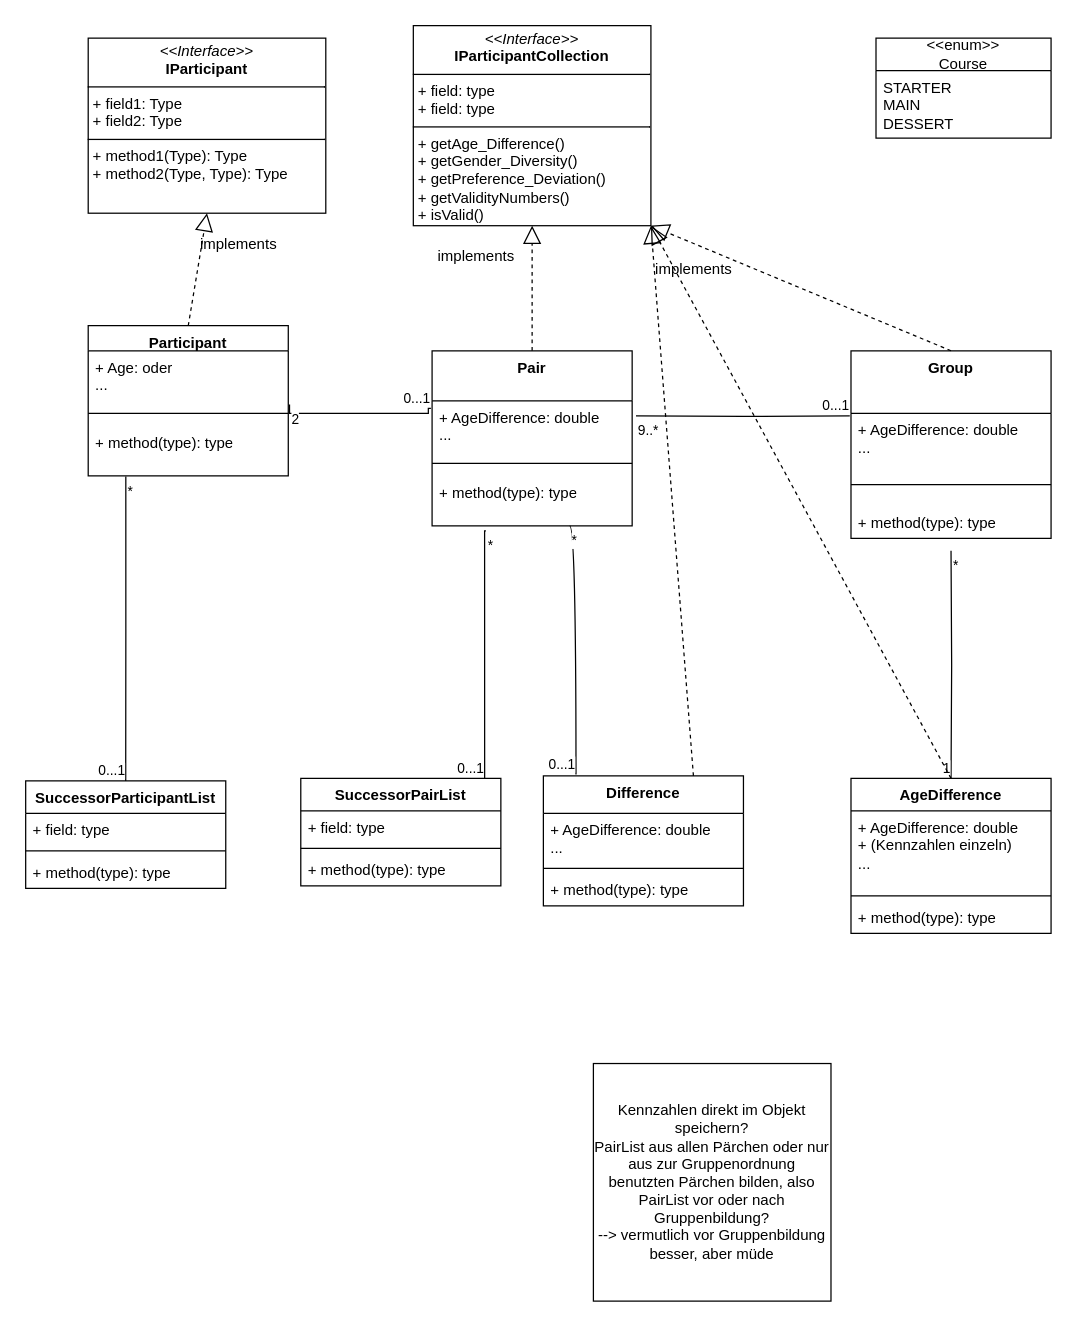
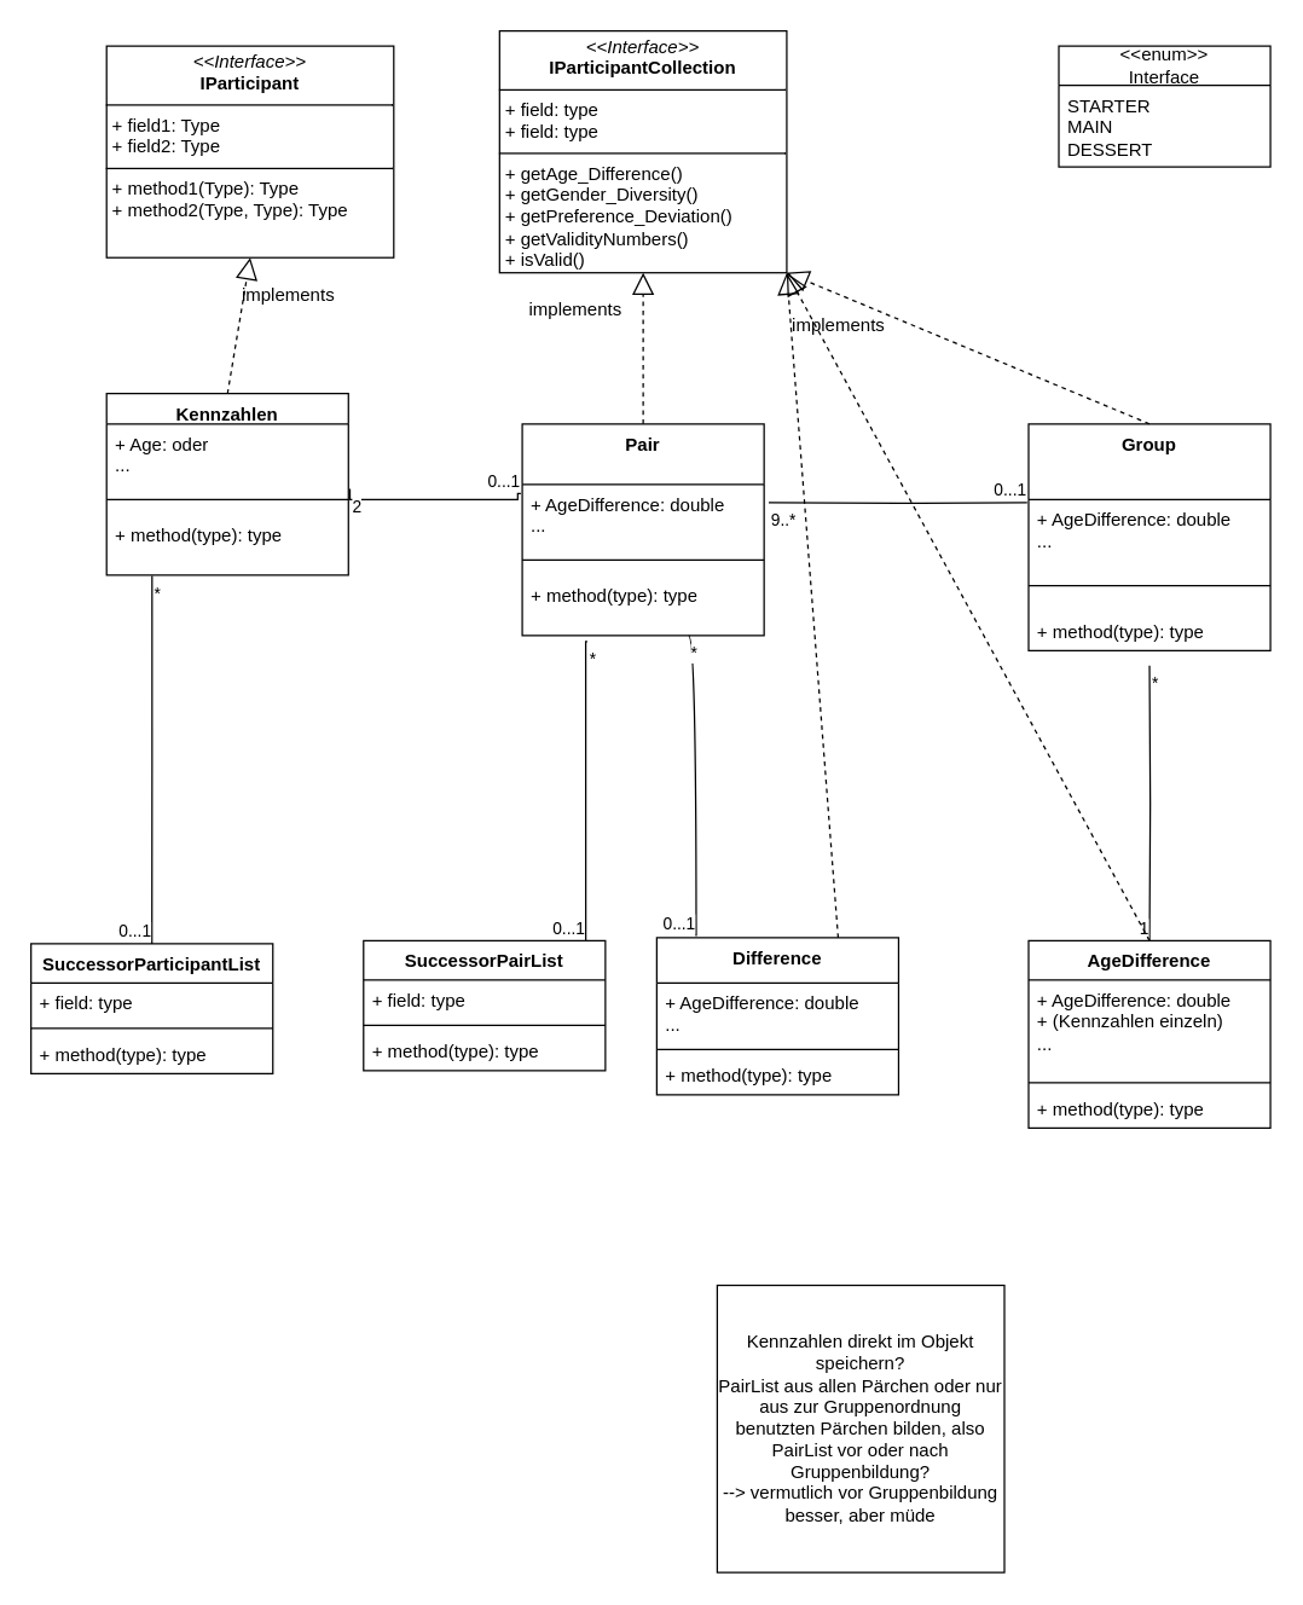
  <mxCell id="0" />
  <mxCell id="1" parent="0" />
  <mxCell id="2" value="&lt;p style=&quot;margin:0px;margin-top:4px;text-align:center;&quot;&gt;&lt;i&gt;&amp;lt;&amp;lt;Interface&amp;gt;&amp;gt;&lt;/i&gt;&lt;br&gt;&lt;b&gt;IParticipantCollection&lt;/b&gt;&lt;/p&gt;&lt;hr size=&quot;1&quot; style=&quot;border-style:solid;&quot;&gt;&lt;p style=&quot;margin:0px;margin-left:4px;&quot;&gt;+ field: type&lt;br&gt;&lt;/p&gt;&lt;p style=&quot;margin:0px;margin-left:4px;&quot;&gt;+ field: type&lt;/p&gt;&lt;hr size=&quot;1&quot; style=&quot;border-style:solid;&quot;&gt;&lt;p style=&quot;margin:0px;margin-left:4px;&quot;&gt;+ getAge_Difference()&lt;/p&gt;&lt;p style=&quot;margin:0px;margin-left:4px;&quot;&gt;+ getGender_Diversity()&lt;/p&gt;&lt;p style=&quot;margin:0px;margin-left:4px;&quot;&gt;+ getPreference_Deviation()&lt;/p&gt;&lt;p style=&quot;margin:0px;margin-left:4px;&quot;&gt;+ getValidityNumbers()&lt;/p&gt;&lt;p style=&quot;margin:0px;margin-left:4px;&quot;&gt;+ isValid()&lt;/p&gt;" style="verticalAlign=top;align=left;overflow=fill;html=1;whiteSpace=wrap;" parent="1" vertex="1"><mxGeometry x="330" y="20" width="190" height="160" as="geometry" /></mxCell>
- <mxCell id="3" value="Participant" style="swimlane;fontStyle=1;align=center;verticalAlign=top;childLayout=stackLayout;horizontal=1;startSize=20;horizontalStack=0;resizeParent=1;resizeParentMax=0;resizeLast=0;collapsible=1;marginBottom=0;whiteSpace=wrap;html=1;" parent="1" vertex="1"><mxGeometry x="70" y="260" width="160" height="120" as="geometry" /></mxCell>
+ <mxCell id="3" value="Kennzahlen" style="swimlane;fontStyle=1;align=center;verticalAlign=top;childLayout=stackLayout;horizontal=1;startSize=20;horizontalStack=0;resizeParent=1;resizeParentMax=0;resizeLast=0;collapsible=1;marginBottom=0;whiteSpace=wrap;html=1;" parent="1" vertex="1"><mxGeometry x="70" y="260" width="160" height="120" as="geometry" /></mxCell>
  <mxCell id="4" value="+ Age: oder&lt;div&gt;...&lt;/div&gt;" style="text;strokeColor=none;fillColor=none;align=left;verticalAlign=top;spacingLeft=4;spacingRight=4;overflow=hidden;rotatable=0;points=[[0,0.5],[1,0.5]];portConstraint=eastwest;whiteSpace=wrap;html=1;" parent="3" vertex="1"><mxGeometry y="20" width="160" height="40" as="geometry" /></mxCell>
  <mxCell id="5" value="" style="line;strokeWidth=1;fillColor=none;align=left;verticalAlign=middle;spacingTop=-1;spacingLeft=3;spacingRight=3;rotatable=0;labelPosition=right;points=[];portConstraint=eastwest;strokeColor=inherit;" parent="3" vertex="1"><mxGeometry y="60" width="160" height="20" as="geometry" /></mxCell>
  <mxCell id="6" value="+ method(type): type" style="text;strokeColor=none;fillColor=none;align=left;verticalAlign=top;spacingLeft=4;spacingRight=4;overflow=hidden;rotatable=0;points=[[0,0.5],[1,0.5]];portConstraint=eastwest;whiteSpace=wrap;html=1;" parent="3" vertex="1"><mxGeometry y="80" width="160" height="40" as="geometry" /></mxCell>
  <mxCell id="7" value="Pair" style="swimlane;fontStyle=1;align=center;verticalAlign=top;childLayout=stackLayout;horizontal=1;startSize=40;horizontalStack=0;resizeParent=1;resizeParentMax=0;resizeLast=0;collapsible=1;marginBottom=0;whiteSpace=wrap;html=1;" parent="1" vertex="1"><mxGeometry x="345" y="280" width="160" height="140" as="geometry" /></mxCell>
  <mxCell id="8" value="+ AgeDifference: double&lt;div&gt;...&lt;/div&gt;" style="text;strokeColor=none;fillColor=none;align=left;verticalAlign=top;spacingLeft=4;spacingRight=4;overflow=hidden;rotatable=0;points=[[0,0.5],[1,0.5]];portConstraint=eastwest;whiteSpace=wrap;html=1;" parent="7" vertex="1"><mxGeometry y="40" width="160" height="40" as="geometry" /></mxCell>
  <mxCell id="9" value="" style="line;strokeWidth=1;fillColor=none;align=left;verticalAlign=middle;spacingTop=-1;spacingLeft=3;spacingRight=3;rotatable=0;labelPosition=right;points=[];portConstraint=eastwest;strokeColor=inherit;" parent="7" vertex="1"><mxGeometry y="80" width="160" height="20" as="geometry" /></mxCell>
  <mxCell id="10" value="+ method(type): type" style="text;strokeColor=none;fillColor=none;align=left;verticalAlign=top;spacingLeft=4;spacingRight=4;overflow=hidden;rotatable=0;points=[[0,0.5],[1,0.5]];portConstraint=eastwest;whiteSpace=wrap;html=1;" parent="7" vertex="1"><mxGeometry y="100" width="160" height="40" as="geometry" /></mxCell>
  <mxCell id="11" value="Group" style="swimlane;fontStyle=1;align=center;verticalAlign=top;childLayout=stackLayout;horizontal=1;startSize=50;horizontalStack=0;resizeParent=1;resizeParentMax=0;resizeLast=0;collapsible=1;marginBottom=0;whiteSpace=wrap;html=1;direction=east;" parent="1" vertex="1"><mxGeometry x="680" y="280" width="160" height="150" as="geometry" /></mxCell>
  <mxCell id="12" value="+ AgeDifference: double&lt;div&gt;...&lt;/div&gt;" style="text;strokeColor=none;fillColor=none;align=left;verticalAlign=top;spacingLeft=4;spacingRight=4;overflow=hidden;rotatable=0;points=[[0,0.5],[1,0.5]];portConstraint=eastwest;whiteSpace=wrap;html=1;" parent="11" vertex="1"><mxGeometry y="50" width="160" height="40" as="geometry" /></mxCell>
  <mxCell id="13" value="" style="line;strokeWidth=1;fillColor=none;align=left;verticalAlign=middle;spacingTop=-1;spacingLeft=3;spacingRight=3;rotatable=0;labelPosition=right;points=[];portConstraint=eastwest;strokeColor=inherit;" parent="11" vertex="1"><mxGeometry y="90" width="160" height="34" as="geometry" /></mxCell>
  <mxCell id="14" value="+ method(type): type" style="text;strokeColor=none;fillColor=none;align=left;verticalAlign=top;spacingLeft=4;spacingRight=4;overflow=hidden;rotatable=0;points=[[0,0.5],[1,0.5]];portConstraint=eastwest;whiteSpace=wrap;html=1;" parent="11" vertex="1"><mxGeometry y="124" width="160" height="26" as="geometry" /></mxCell>
  <mxCell id="15" value="Difference&lt;div&gt;&lt;br&gt;&lt;/div&gt;" style="swimlane;fontStyle=1;align=center;verticalAlign=top;childLayout=stackLayout;horizontal=1;startSize=30;horizontalStack=0;resizeParent=1;resizeParentMax=0;resizeLast=0;collapsible=1;marginBottom=0;whiteSpace=wrap;html=1;" parent="1" vertex="1"><mxGeometry x="434" y="620" width="160" height="104" as="geometry" /></mxCell>
  <mxCell id="16" value="+ AgeDifference: double&lt;div&gt;...&lt;/div&gt;" style="text;strokeColor=none;fillColor=none;align=left;verticalAlign=top;spacingLeft=4;spacingRight=4;overflow=hidden;rotatable=0;points=[[0,0.5],[1,0.5]];portConstraint=eastwest;whiteSpace=wrap;html=1;" parent="15" vertex="1"><mxGeometry y="30" width="160" height="40" as="geometry" /></mxCell>
  <mxCell id="17" value="" style="line;strokeWidth=1;fillColor=none;align=left;verticalAlign=middle;spacingTop=-1;spacingLeft=3;spacingRight=3;rotatable=0;labelPosition=right;points=[];portConstraint=eastwest;strokeColor=inherit;" parent="15" vertex="1"><mxGeometry y="70" width="160" height="8" as="geometry" /></mxCell>
  <mxCell id="18" value="+ method(type): type" style="text;strokeColor=none;fillColor=none;align=left;verticalAlign=top;spacingLeft=4;spacingRight=4;overflow=hidden;rotatable=0;points=[[0,0.5],[1,0.5]];portConstraint=eastwest;whiteSpace=wrap;html=1;" parent="15" vertex="1"><mxGeometry y="78" width="160" height="26" as="geometry" /></mxCell>
  <mxCell id="19" value="AgeDifference" style="swimlane;fontStyle=1;align=center;verticalAlign=top;childLayout=stackLayout;horizontal=1;startSize=26;horizontalStack=0;resizeParent=1;resizeParentMax=0;resizeLast=0;collapsible=1;marginBottom=0;whiteSpace=wrap;html=1;" parent="1" vertex="1"><mxGeometry x="680" y="622" width="160" height="124" as="geometry" /></mxCell>
  <mxCell id="20" value="+ AgeDifference: double&lt;div&gt;+ (Kennzahlen einzeln)&lt;br&gt;&lt;div&gt;...&lt;/div&gt;&lt;/div&gt;" style="text;strokeColor=none;fillColor=none;align=left;verticalAlign=top;spacingLeft=4;spacingRight=4;overflow=hidden;rotatable=0;points=[[0,0.5],[1,0.5]];portConstraint=eastwest;whiteSpace=wrap;html=1;" parent="19" vertex="1"><mxGeometry y="26" width="160" height="64" as="geometry" /></mxCell>
  <mxCell id="21" value="" style="line;strokeWidth=1;fillColor=none;align=left;verticalAlign=middle;spacingTop=-1;spacingLeft=3;spacingRight=3;rotatable=0;labelPosition=right;points=[];portConstraint=eastwest;strokeColor=inherit;" parent="19" vertex="1"><mxGeometry y="90" width="160" height="8" as="geometry" /></mxCell>
  <mxCell id="22" value="+ method(type): type" style="text;strokeColor=none;fillColor=none;align=left;verticalAlign=top;spacingLeft=4;spacingRight=4;overflow=hidden;rotatable=0;points=[[0,0.5],[1,0.5]];portConstraint=eastwest;whiteSpace=wrap;html=1;" parent="19" vertex="1"><mxGeometry y="98" width="160" height="26" as="geometry" /></mxCell>
- <mxCell id="23" value="&amp;lt;&amp;lt;enum&amp;gt;&amp;gt;&lt;div&gt;Course&lt;/div&gt;" style="swimlane;fontStyle=0;childLayout=stackLayout;horizontal=1;startSize=26;fillColor=none;horizontalStack=0;resizeParent=1;resizeParentMax=0;resizeLast=0;collapsible=1;marginBottom=0;whiteSpace=wrap;html=1;" parent="1" vertex="1"><mxGeometry x="700" y="30" width="140" height="80" as="geometry" /></mxCell>
+ <mxCell id="23" value="&amp;lt;&amp;lt;enum&amp;gt;&amp;gt;&lt;div&gt;Interface&lt;/div&gt;" style="swimlane;fontStyle=0;childLayout=stackLayout;horizontal=1;startSize=26;fillColor=none;horizontalStack=0;resizeParent=1;resizeParentMax=0;resizeLast=0;collapsible=1;marginBottom=0;whiteSpace=wrap;html=1;" parent="1" vertex="1"><mxGeometry x="700" y="30" width="140" height="80" as="geometry" /></mxCell>
  <mxCell id="24" value="SuccessorParticipantList" style="swimlane;fontStyle=1;align=center;verticalAlign=top;childLayout=stackLayout;horizontal=1;startSize=26;horizontalStack=0;resizeParent=1;resizeParentMax=0;resizeLast=0;collapsible=1;marginBottom=0;whiteSpace=wrap;html=1;" parent="1" vertex="1"><mxGeometry y="624" width="160" height="86" as="geometry" x="20" /></mxCell>
  <mxCell id="25" value="+ field: type" style="text;strokeColor=none;fillColor=none;align=left;verticalAlign=top;spacingLeft=4;spacingRight=4;overflow=hidden;rotatable=0;points=[[0,0.5],[1,0.5]];portConstraint=eastwest;whiteSpace=wrap;html=1;" parent="24" vertex="1"><mxGeometry y="26" width="160" height="26" as="geometry" /></mxCell>
  <mxCell id="26" value="" style="line;strokeWidth=1;fillColor=none;align=left;verticalAlign=middle;spacingTop=-1;spacingLeft=3;spacingRight=3;rotatable=0;labelPosition=right;points=[];portConstraint=eastwest;strokeColor=inherit;" parent="24" vertex="1"><mxGeometry y="52" width="160" height="8" as="geometry" /></mxCell>
  <mxCell id="27" value="+ method(type): type" style="text;strokeColor=none;fillColor=none;align=left;verticalAlign=top;spacingLeft=4;spacingRight=4;overflow=hidden;rotatable=0;points=[[0,0.5],[1,0.5]];portConstraint=eastwest;whiteSpace=wrap;html=1;" parent="24" vertex="1"><mxGeometry y="60" width="160" height="26" as="geometry" /></mxCell>
  <mxCell id="28" value="SuccessorPairList" style="swimlane;fontStyle=1;align=center;verticalAlign=top;childLayout=stackLayout;horizontal=1;startSize=26;horizontalStack=0;resizeParent=1;resizeParentMax=0;resizeLast=0;collapsible=1;marginBottom=0;whiteSpace=wrap;html=1;" parent="1" vertex="1"><mxGeometry x="240" y="622" width="160" height="86" as="geometry" /></mxCell>
  <mxCell id="29" value="+ field: type" style="text;strokeColor=none;fillColor=none;align=left;verticalAlign=top;spacingLeft=4;spacingRight=4;overflow=hidden;rotatable=0;points=[[0,0.5],[1,0.5]];portConstraint=eastwest;whiteSpace=wrap;html=1;" parent="28" vertex="1"><mxGeometry y="26" width="160" height="26" as="geometry" /></mxCell>
  <mxCell id="30" value="" style="line;strokeWidth=1;fillColor=none;align=left;verticalAlign=middle;spacingTop=-1;spacingLeft=3;spacingRight=3;rotatable=0;labelPosition=right;points=[];portConstraint=eastwest;strokeColor=inherit;" parent="28" vertex="1"><mxGeometry y="52" width="160" height="8" as="geometry" /></mxCell>
  <mxCell id="31" value="+ method(type): type" style="text;strokeColor=none;fillColor=none;align=left;verticalAlign=top;spacingLeft=4;spacingRight=4;overflow=hidden;rotatable=0;points=[[0,0.5],[1,0.5]];portConstraint=eastwest;whiteSpace=wrap;html=1;" parent="28" vertex="1"><mxGeometry y="60" width="160" height="26" as="geometry" /></mxCell>
  <mxCell id="32" value="" style="endArrow=block;dashed=1;endFill=0;endSize=12;html=1;rounded=0;exitX=0.5;exitY=0;exitDx=0;exitDy=0;entryX=1;entryY=1;entryDx=0;entryDy=0;" parent="1" source="11" target="2" edge="1"><mxGeometry width="160" relative="1" as="geometry"><mxPoint x="560" y="410" as="sourcePoint" /><mxPoint x="720" y="410" as="targetPoint" /></mxGeometry></mxCell>
  <mxCell id="33" value="" style="endArrow=block;dashed=1;endFill=0;endSize=12;html=1;rounded=0;entryX=0.5;entryY=1;entryDx=0;entryDy=0;exitX=0.5;exitY=0;exitDx=0;exitDy=0;" parent="1" source="7" target="2" edge="1"><mxGeometry width="160" relative="1" as="geometry"><mxPoint x="420" y="250" as="sourcePoint" /><mxPoint x="460" y="260" as="targetPoint" /></mxGeometry></mxCell>
  <mxCell id="34" value="STARTER&lt;br&gt;MAIN&lt;br&gt;DESSERT" style="text;strokeColor=none;fillColor=none;align=left;verticalAlign=top;spacingLeft=4;spacingRight=4;overflow=hidden;rotatable=0;points=[[0,0.5],[1,0.5]];portConstraint=eastwest;whiteSpace=wrap;html=1;" parent="1" vertex="1"><mxGeometry x="700" y="56" width="140" height="64" as="geometry" /></mxCell>
  <mxCell id="35" value="" style="endArrow=none;html=1;edgeStyle=orthogonalEdgeStyle;rounded=0;entryX=0.5;entryY=0;entryDx=0;entryDy=0;" parent="1" target="19" edge="1"><mxGeometry relative="1" as="geometry"><mxPoint x="760" y="440" as="sourcePoint" /><mxPoint x="510" y="330" as="targetPoint" /></mxGeometry></mxCell>
  <mxCell id="36" value="*" style="edgeLabel;resizable=0;html=1;align=left;verticalAlign=bottom;" parent="35" connectable="0" vertex="1"><mxGeometry x="-1" relative="1" as="geometry"><mxPoint y="20" as="offset" /></mxGeometry></mxCell>
  <mxCell id="37" value="1" style="edgeLabel;resizable=0;html=1;align=right;verticalAlign=bottom;" parent="35" connectable="0" vertex="1"><mxGeometry x="1" relative="1" as="geometry" /></mxCell>
  <mxCell id="38" value="" style="endArrow=none;html=1;edgeStyle=orthogonalEdgeStyle;rounded=0;entryX=0.163;entryY=-0.011;entryDx=0;entryDy=0;entryPerimeter=0;exitX=0.688;exitY=1;exitDx=0;exitDy=0;exitPerimeter=0;curved=1;" parent="1" source="10" target="15" edge="1"><mxGeometry relative="1" as="geometry"><mxPoint x="480" y="490" as="sourcePoint" /><mxPoint x="620" y="562" as="targetPoint" /><Array as="points"><mxPoint x="460" y="420" /></Array></mxGeometry></mxCell>
  <mxCell id="39" value="*" style="edgeLabel;resizable=0;html=1;align=left;verticalAlign=bottom;" parent="38" connectable="0" vertex="1"><mxGeometry x="-1" relative="1" as="geometry"><mxPoint y="20" as="offset" /></mxGeometry></mxCell>
  <mxCell id="40" value="0...1" style="edgeLabel;resizable=0;html=1;align=right;verticalAlign=bottom;" parent="38" connectable="0" vertex="1"><mxGeometry x="1" relative="1" as="geometry" /></mxCell>
  <mxCell id="41" value="" style="endArrow=none;html=1;edgeStyle=orthogonalEdgeStyle;rounded=0;entryX=0.5;entryY=0;entryDx=0;entryDy=0;exitX=0.188;exitY=1.016;exitDx=0;exitDy=0;exitPerimeter=0;" parent="1" source="6" target="24" edge="1"><mxGeometry relative="1" as="geometry"><mxPoint x="100" y="390" as="sourcePoint" /><mxPoint x="100" y="620" as="targetPoint" /></mxGeometry></mxCell>
  <mxCell id="42" value="*" style="edgeLabel;resizable=0;html=1;align=left;verticalAlign=bottom;" parent="41" connectable="0" vertex="1"><mxGeometry x="-1" relative="1" as="geometry"><mxPoint y="20" as="offset" /></mxGeometry></mxCell>
  <mxCell id="43" value="0...1" style="edgeLabel;resizable=0;html=1;align=right;verticalAlign=bottom;" parent="41" connectable="0" vertex="1"><mxGeometry x="1" relative="1" as="geometry" /></mxCell>
  <mxCell id="44" value="" style="endArrow=none;html=1;edgeStyle=orthogonalEdgeStyle;rounded=0;entryX=0.919;entryY=0;entryDx=0;entryDy=0;exitX=0.269;exitY=1.1;exitDx=0;exitDy=0;exitPerimeter=0;entryPerimeter=0;" parent="1" source="10" target="28" edge="1"><mxGeometry relative="1" as="geometry"><mxPoint x="387.08" y="519.68" as="sourcePoint" /><mxPoint x="390" y="610" as="targetPoint" /><Array as="points"><mxPoint x="387" y="424" /></Array></mxGeometry></mxCell>
  <mxCell id="45" value="*" style="edgeLabel;resizable=0;html=1;align=left;verticalAlign=bottom;" parent="44" connectable="0" vertex="1"><mxGeometry x="-1" relative="1" as="geometry"><mxPoint y="20" as="offset" /></mxGeometry></mxCell>
  <mxCell id="46" value="0...1" style="edgeLabel;resizable=0;html=1;align=right;verticalAlign=bottom;" parent="44" connectable="0" vertex="1"><mxGeometry x="1" relative="1" as="geometry" /></mxCell>
  <mxCell id="47" value="" style="endArrow=none;html=1;edgeStyle=orthogonalEdgeStyle;rounded=0;exitX=1.019;exitY=0.719;exitDx=0;exitDy=0;exitPerimeter=0;entryX=-0.006;entryY=0.347;entryDx=0;entryDy=0;entryPerimeter=0;" parent="1" target="11" edge="1"><mxGeometry relative="1" as="geometry"><mxPoint x="508.04" y="332.016" as="sourcePoint" /><mxPoint x="680" y="332" as="targetPoint" /></mxGeometry></mxCell>
  <mxCell id="48" value="9..*" style="edgeLabel;resizable=0;html=1;align=left;verticalAlign=bottom;" parent="47" connectable="0" vertex="1"><mxGeometry x="-1" relative="1" as="geometry"><mxPoint y="20" as="offset" /></mxGeometry></mxCell>
  <mxCell id="49" value="0...1" style="edgeLabel;resizable=0;html=1;align=right;verticalAlign=bottom;" parent="47" connectable="0" vertex="1"><mxGeometry x="1" relative="1" as="geometry" /></mxCell>
  <mxCell id="50" value="" style="endArrow=none;html=1;edgeStyle=orthogonalEdgeStyle;rounded=0;entryX=-0.006;entryY=0.625;entryDx=0;entryDy=0;exitX=0.033;exitY=1;exitDx=0;exitDy=0;exitPerimeter=0;entryPerimeter=0;" parent="1" edge="1"><mxGeometry relative="1" as="geometry"><mxPoint x="230.99" y="323" as="sourcePoint" /><mxPoint x="344.04" y="326" as="targetPoint" /><Array as="points"><mxPoint x="231" y="330" /><mxPoint x="342" y="330" /><mxPoint x="342" y="326" /></Array></mxGeometry></mxCell>
  <mxCell id="51" value="2" style="edgeLabel;resizable=0;html=1;align=left;verticalAlign=bottom;" parent="50" connectable="0" vertex="1"><mxGeometry x="-1" relative="1" as="geometry"><mxPoint y="20" as="offset" /></mxGeometry></mxCell>
  <mxCell id="52" value="0...1" style="edgeLabel;resizable=0;html=1;align=right;verticalAlign=bottom;" parent="50" connectable="0" vertex="1"><mxGeometry x="1" relative="1" as="geometry" /></mxCell>
  <mxCell id="53" value="Kennzahlen direkt im Objekt speichern?&lt;div&gt;PairList aus allen Pärchen oder nur aus zur Gruppenordnung benutzten Pärchen bilden, also PairList vor oder nach Gruppenbildung?&lt;/div&gt;&lt;div&gt;--&amp;gt; vermutlich vor Gruppenbildung besser, aber müde&lt;/div&gt;" style="whiteSpace=wrap;html=1;aspect=fixed;" parent="1" vertex="1"><mxGeometry x="474" y="850" width="190" height="190" as="geometry" /></mxCell>
  <mxCell id="54" value="&lt;p style=&quot;margin:0px;margin-top:4px;text-align:center;&quot;&gt;&lt;i&gt;&amp;lt;&amp;lt;Interface&amp;gt;&amp;gt;&lt;/i&gt;&lt;br&gt;&lt;b&gt;IParticipant&lt;/b&gt;&lt;/p&gt;&lt;hr size=&quot;1&quot; style=&quot;border-style:solid;&quot;&gt;&lt;p style=&quot;margin:0px;margin-left:4px;&quot;&gt;+ field1: Type&lt;br&gt;+ field2: Type&lt;/p&gt;&lt;hr size=&quot;1&quot; style=&quot;border-style:solid;&quot;&gt;&lt;p style=&quot;margin:0px;margin-left:4px;&quot;&gt;+ method1(Type): Type&lt;br&gt;+ method2(Type, Type): Type&lt;/p&gt;" style="verticalAlign=top;align=left;overflow=fill;html=1;whiteSpace=wrap;" vertex="1" parent="1"><mxGeometry x="70" y="30" width="190" height="140" as="geometry" /></mxCell>
  <mxCell id="55" value="" style="endArrow=block;dashed=1;endFill=0;endSize=12;html=1;rounded=0;entryX=0.5;entryY=1;entryDx=0;entryDy=0;exitX=0.5;exitY=0;exitDx=0;exitDy=0;" edge="1" parent="1" source="3" target="54"><mxGeometry width="160" relative="1" as="geometry"><mxPoint x="350" y="230" as="sourcePoint" /><mxPoint x="510" y="230" as="targetPoint" /></mxGeometry></mxCell>
  <mxCell id="56" value="" style="endArrow=block;dashed=1;endFill=0;endSize=12;html=1;rounded=0;entryX=1;entryY=1;entryDx=0;entryDy=0;exitX=0.75;exitY=0;exitDx=0;exitDy=0;" edge="1" parent="1" source="15" target="2"><mxGeometry width="160" relative="1" as="geometry"><mxPoint x="160" y="270" as="sourcePoint" /><mxPoint x="175" y="180" as="targetPoint" /></mxGeometry></mxCell>
  <mxCell id="57" value="" style="endArrow=block;dashed=1;endFill=0;endSize=12;html=1;rounded=0;entryX=1;entryY=1;entryDx=0;entryDy=0;exitX=0.5;exitY=0;exitDx=0;exitDy=0;" edge="1" parent="1" source="19" target="2"><mxGeometry width="160" relative="1" as="geometry"><mxPoint x="170" y="280" as="sourcePoint" /><mxPoint x="185" y="190" as="targetPoint" /></mxGeometry></mxCell>
  <mxCell id="58" value="implements" style="text;html=1;align=center;verticalAlign=middle;resizable=0;points=[];autosize=1;strokeColor=none;fillColor=none;" vertex="1" parent="1"><mxGeometry x="150" y="180" width="80" height="30" as="geometry" /></mxCell>
  <mxCell id="59" value="implements" style="text;html=1;align=center;verticalAlign=middle;resizable=0;points=[];autosize=1;strokeColor=none;fillColor=none;" vertex="1" parent="1"><mxGeometry x="340" y="190" width="80" height="30" as="geometry" /></mxCell>
  <mxCell id="60" value="implements" style="text;html=1;align=center;verticalAlign=middle;resizable=0;points=[];autosize=1;strokeColor=none;fillColor=none;" vertex="1" parent="1"><mxGeometry x="514" y="200" width="80" height="30" as="geometry" /></mxCell>
